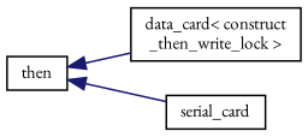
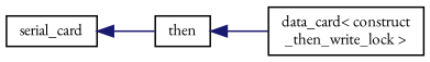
  digraph {
    fontname="EB Garamond"
    rankdir=LR
    node [color=black fillcolor=white fontname="EB Garamond" fontsize=10 shape=record style=filled]
    edge [color=midnightblue dir=back fontname="EB Garamond" fontsize=10 labelfontname=Helvetica labelfontsize=10 style=solid]
    n1 [height=0.2 label=then width=0.4]
    n2 [height=0.2 label="data_card\< construct\l_then_write_lock \>" width=0.4]
    n3 [height=0.2 label=serial_card width=0.4]
    n1 -> n2
-   n1 -> n3
+   n3 -> n1
  }
